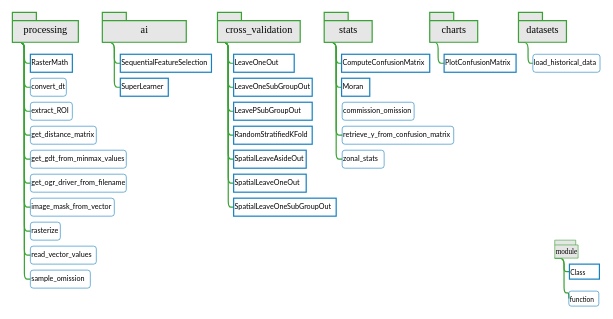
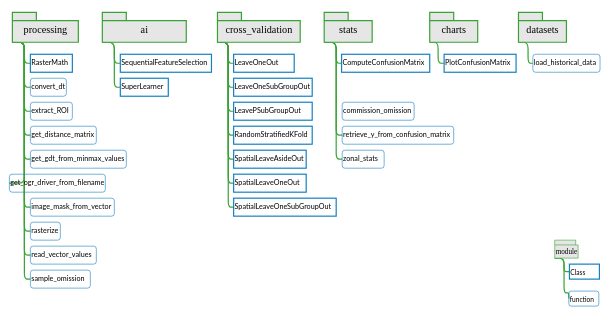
  <mxCell id="0" />
  <mxCell id="1" parent="0" />
  <mxCell id="2" value="RasterMath" style="html=1;align=left;rounded=0;fillColor=none;strokeColor=#1680c0;gradientColor=none;glass=0;gradientDirection=east;strokeWidth=2;fontFamily=Lato;" parent="1" vertex="1"><mxGeometry x="50" y="90" width="70" height="30" as="geometry" /></mxCell>
  <mxCell id="3" style="edgeStyle=orthogonalEdgeStyle;rounded=1;orthogonalLoop=1;jettySize=auto;html=1;exitX=0;exitY=0;exitDx=0;exitDy=50;exitPerimeter=0;entryX=0;entryY=0.5;entryDx=0;entryDy=0;endArrow=none;endFill=0;strokeColor=#39a235;strokeWidth=2;fontFamily=Oswald;fontSize=17;" edge="1" parent="1" source="13" target="2"><mxGeometry relative="1" as="geometry"><Array as="points"><mxPoint x="40" y="70" /><mxPoint x="40" y="105" /></Array></mxGeometry></mxCell>
  <mxCell id="4" style="edgeStyle=orthogonalEdgeStyle;rounded=1;orthogonalLoop=1;jettySize=auto;html=1;exitX=0;exitY=0;exitDx=0;exitDy=50;exitPerimeter=0;entryX=0;entryY=0.5;entryDx=0;entryDy=0;endArrow=none;endFill=0;strokeColor=#39a235;strokeWidth=2;fontFamily=Oswald;fontSize=17;" edge="1" parent="1" source="13" target="54"><mxGeometry relative="1" as="geometry"><Array as="points"><mxPoint x="40" y="70" /><mxPoint x="40" y="145" /></Array></mxGeometry></mxCell>
  <mxCell id="5" style="edgeStyle=orthogonalEdgeStyle;rounded=1;orthogonalLoop=1;jettySize=auto;html=1;exitX=0;exitY=0;exitDx=0;exitDy=50;exitPerimeter=0;entryX=0;entryY=0.5;entryDx=0;entryDy=0;endArrow=none;endFill=0;strokeColor=#39a235;strokeWidth=2;fontFamily=Oswald;fontSize=17;" edge="1" parent="1" source="13" target="39"><mxGeometry relative="1" as="geometry"><Array as="points"><mxPoint x="40" y="70" /><mxPoint x="40" y="185" /></Array></mxGeometry></mxCell>
  <mxCell id="6" style="edgeStyle=orthogonalEdgeStyle;rounded=1;orthogonalLoop=1;jettySize=auto;html=1;exitX=0;exitY=0;exitDx=0;exitDy=50;exitPerimeter=0;entryX=0;entryY=0.5;entryDx=0;entryDy=0;endArrow=none;endFill=0;strokeColor=#39a235;strokeWidth=2;fontFamily=Oswald;fontSize=17;" edge="1" parent="1" source="13" target="40"><mxGeometry relative="1" as="geometry"><Array as="points"><mxPoint x="40" y="70" /><mxPoint x="40" y="225" /></Array></mxGeometry></mxCell>
  <mxCell id="7" style="edgeStyle=orthogonalEdgeStyle;rounded=1;orthogonalLoop=1;jettySize=auto;html=1;exitX=0;exitY=0;exitDx=0;exitDy=50;exitPerimeter=0;entryX=0;entryY=0.5;entryDx=0;entryDy=0;endArrow=none;endFill=0;strokeColor=#39a235;strokeWidth=2;fontFamily=Oswald;fontSize=17;" edge="1" parent="1" source="13" target="41"><mxGeometry relative="1" as="geometry"><Array as="points"><mxPoint x="40" y="70" /><mxPoint x="40" y="265" /></Array></mxGeometry></mxCell>
  <mxCell id="8" style="edgeStyle=orthogonalEdgeStyle;rounded=1;orthogonalLoop=1;jettySize=auto;html=1;exitX=0;exitY=0;exitDx=0;exitDy=50;exitPerimeter=0;entryX=0;entryY=0.5;entryDx=0;entryDy=0;endArrow=none;endFill=0;strokeColor=#39a235;strokeWidth=2;fontFamily=Oswald;fontSize=17;" edge="1" parent="1" source="13" target="44"><mxGeometry relative="1" as="geometry"><Array as="points"><mxPoint x="40" y="70" /><mxPoint x="40" y="305" /></Array></mxGeometry></mxCell>
  <mxCell id="9" style="edgeStyle=orthogonalEdgeStyle;rounded=1;orthogonalLoop=1;jettySize=auto;html=1;exitX=0;exitY=0;exitDx=0;exitDy=50;exitPerimeter=0;entryX=0;entryY=0.5;entryDx=0;entryDy=0;endArrow=none;endFill=0;strokeColor=#39a235;strokeWidth=2;fontFamily=Oswald;fontSize=17;" edge="1" parent="1" source="13" target="38"><mxGeometry relative="1" as="geometry"><Array as="points"><mxPoint x="40" y="70" /><mxPoint x="40" y="345" /></Array></mxGeometry></mxCell>
  <mxCell id="10" style="edgeStyle=orthogonalEdgeStyle;rounded=1;orthogonalLoop=1;jettySize=auto;html=1;exitX=0;exitY=0;exitDx=0;exitDy=50;exitPerimeter=0;entryX=0;entryY=0.5;entryDx=0;entryDy=0;endArrow=none;endFill=0;strokeColor=#39a235;strokeWidth=2;fontFamily=Oswald;fontSize=17;" edge="1" parent="1" source="13" target="42"><mxGeometry relative="1" as="geometry"><Array as="points"><mxPoint x="40" y="70" /><mxPoint x="40" y="385" /></Array></mxGeometry></mxCell>
  <mxCell id="11" style="edgeStyle=orthogonalEdgeStyle;rounded=1;orthogonalLoop=1;jettySize=auto;html=1;exitX=0;exitY=0;exitDx=0;exitDy=50;exitPerimeter=0;entryX=0;entryY=0.5;entryDx=0;entryDy=0;endArrow=none;endFill=0;strokeColor=#39a235;strokeWidth=2;fontFamily=Oswald;fontSize=17;" edge="1" parent="1" source="13" target="27"><mxGeometry relative="1" as="geometry"><Array as="points"><mxPoint x="40" y="70" /><mxPoint x="40" y="425" /></Array></mxGeometry></mxCell>
  <mxCell id="12" style="edgeStyle=orthogonalEdgeStyle;rounded=1;orthogonalLoop=1;jettySize=auto;html=1;exitX=0;exitY=0;exitDx=0;exitDy=50;exitPerimeter=0;entryX=0;entryY=0.5;entryDx=0;entryDy=0;endArrow=none;endFill=0;strokeColor=#39a235;strokeWidth=2;fontFamily=Oswald;fontSize=17;" edge="1" parent="1" source="13" target="43"><mxGeometry relative="1" as="geometry"><Array as="points"><mxPoint x="40" y="70" /><mxPoint x="40" y="465" /></Array></mxGeometry></mxCell>
  <mxCell id="13" value="processing" style="shape=folder;fontStyle=0;spacingTop=10;tabWidth=40;tabHeight=14;tabPosition=left;html=1;fillColor=#E6E6E6;strokeColor=#39a235;strokeWidth=2;fontFamily=Oswald;fontSize=17;" parent="1" vertex="1"><mxGeometry x="20" y="20" width="110" height="50" as="geometry" /></mxCell>
  <mxCell id="14" style="edgeStyle=orthogonalEdgeStyle;rounded=1;orthogonalLoop=1;jettySize=auto;html=1;exitX=0;exitY=0;exitDx=0;exitDy=50;exitPerimeter=0;entryX=0;entryY=0.5;entryDx=0;entryDy=0;endArrow=none;endFill=0;strokeWidth=2;strokeColor=#39a235;fontFamily=Lato;" parent="1" source="16" target="29" edge="1"><mxGeometry relative="1" as="geometry"><Array as="points"><mxPoint x="190" y="105" /></Array></mxGeometry></mxCell>
  <mxCell id="15" style="edgeStyle=orthogonalEdgeStyle;rounded=1;orthogonalLoop=1;jettySize=auto;html=1;exitX=0;exitY=0;exitDx=0;exitDy=50;exitPerimeter=0;entryX=0;entryY=0.5;entryDx=0;entryDy=0;endArrow=none;endFill=0;strokeWidth=2;strokeColor=#39a235;fontFamily=Lato;" parent="1" source="16" target="28" edge="1"><mxGeometry relative="1" as="geometry"><Array as="points"><mxPoint x="190" y="145" /></Array></mxGeometry></mxCell>
  <mxCell id="16" value="ai" style="shape=folder;fontStyle=0;spacingTop=10;tabWidth=40;tabHeight=14;tabPosition=left;html=1;fillColor=#E6E6E6;strokeColor=#39a235;strokeWidth=2;fontFamily=Oswald;fontSize=17;" parent="1" vertex="1"><mxGeometry x="170" y="20" width="140" height="50" as="geometry" /></mxCell>
  <mxCell id="17" style="edgeStyle=orthogonalEdgeStyle;rounded=1;orthogonalLoop=1;jettySize=auto;html=1;exitX=0;exitY=0;exitDx=0;exitDy=50;exitPerimeter=0;entryX=0;entryY=0.5;entryDx=0;entryDy=0;endArrow=none;endFill=0;strokeWidth=2;strokeColor=#39a235;fontFamily=Lato;" parent="1" source="24" target="30" edge="1"><mxGeometry relative="1" as="geometry"><Array as="points"><mxPoint x="380" y="105" /></Array></mxGeometry></mxCell>
  <mxCell id="18" style="edgeStyle=orthogonalEdgeStyle;rounded=1;orthogonalLoop=1;jettySize=auto;html=1;exitX=0;exitY=0;exitDx=0;exitDy=50;exitPerimeter=0;entryX=0;entryY=0.5;entryDx=0;entryDy=0;endArrow=none;endFill=0;strokeWidth=2;strokeColor=#39a235;fontFamily=Lato;" parent="1" source="24" target="31" edge="1"><mxGeometry relative="1" as="geometry"><Array as="points"><mxPoint x="380" y="145" /></Array></mxGeometry></mxCell>
  <mxCell id="19" style="edgeStyle=orthogonalEdgeStyle;rounded=1;orthogonalLoop=1;jettySize=auto;html=1;exitX=0;exitY=0;exitDx=0;exitDy=50;exitPerimeter=0;entryX=0;entryY=0.5;entryDx=0;entryDy=0;endArrow=none;endFill=0;strokeWidth=2;strokeColor=#39a235;fontFamily=Lato;" parent="1" source="24" target="32" edge="1"><mxGeometry relative="1" as="geometry"><Array as="points"><mxPoint x="380" y="185" /></Array></mxGeometry></mxCell>
  <mxCell id="20" style="edgeStyle=orthogonalEdgeStyle;rounded=1;orthogonalLoop=1;jettySize=auto;html=1;exitX=0;exitY=0;exitDx=0;exitDy=50;exitPerimeter=0;entryX=0;entryY=0.5;entryDx=0;entryDy=0;endArrow=none;endFill=0;strokeWidth=2;strokeColor=#39a235;fontFamily=Lato;" parent="1" source="24" target="33" edge="1"><mxGeometry relative="1" as="geometry"><Array as="points"><mxPoint x="380" y="225" /></Array></mxGeometry></mxCell>
  <mxCell id="21" style="edgeStyle=orthogonalEdgeStyle;rounded=1;orthogonalLoop=1;jettySize=auto;html=1;exitX=0;exitY=0;exitDx=0;exitDy=50;exitPerimeter=0;entryX=0;entryY=0.5;entryDx=0;entryDy=0;endArrow=none;endFill=0;strokeWidth=2;strokeColor=#39a235;fontFamily=Lato;" parent="1" source="24" target="34" edge="1"><mxGeometry relative="1" as="geometry"><Array as="points"><mxPoint x="380" y="265" /></Array></mxGeometry></mxCell>
  <mxCell id="22" style="edgeStyle=orthogonalEdgeStyle;rounded=1;orthogonalLoop=1;jettySize=auto;html=1;exitX=0;exitY=0;exitDx=0;exitDy=50;exitPerimeter=0;entryX=0;entryY=0.5;entryDx=0;entryDy=0;endArrow=none;endFill=0;strokeWidth=2;strokeColor=#39a235;fontFamily=Lato;" parent="1" source="24" target="35" edge="1"><mxGeometry relative="1" as="geometry"><Array as="points"><mxPoint x="380" y="305" /></Array></mxGeometry></mxCell>
  <mxCell id="23" style="edgeStyle=orthogonalEdgeStyle;rounded=1;orthogonalLoop=1;jettySize=auto;html=1;exitX=0;exitY=0;exitDx=0;exitDy=50;exitPerimeter=0;entryX=0;entryY=0.5;entryDx=0;entryDy=0;endArrow=none;endFill=0;strokeColor=#39a235;strokeWidth=2;fontFamily=Oswald;fontSize=17;" edge="1" parent="1" source="24" target="36"><mxGeometry relative="1" as="geometry"><Array as="points"><mxPoint x="380" y="70" /><mxPoint x="380" y="345" /></Array></mxGeometry></mxCell>
  <mxCell id="24" value="cross_validation" style="shape=folder;fontStyle=0;spacingTop=10;tabWidth=40;tabHeight=14;tabPosition=left;html=1;fillColor=#E6E6E6;strokeColor=#39a235;strokeWidth=2;fontFamily=Oswald;fontSize=17;" parent="1" vertex="1"><mxGeometry x="362" y="20" width="138" height="50" as="geometry" /></mxCell>
  <mxCell id="25" style="edgeStyle=orthogonalEdgeStyle;rounded=1;orthogonalLoop=1;jettySize=auto;html=1;exitX=0;exitY=0;exitDx=0;exitDy=50;exitPerimeter=0;entryX=0;entryY=0.5;entryDx=0;entryDy=0;endArrow=none;endFill=0;strokeColor=#39a235;strokeWidth=2;fontFamily=Oswald;fontSize=17;" edge="1" parent="1" source="26" target="37"><mxGeometry relative="1" as="geometry"><Array as="points"><mxPoint x="880" y="70" /><mxPoint x="880" y="105" /></Array></mxGeometry></mxCell>
  <mxCell id="26" value="datasets" style="shape=folder;fontStyle=0;spacingTop=10;tabWidth=40;tabHeight=14;tabPosition=left;html=1;fillColor=#E6E6E6;strokeColor=#39a235;strokeWidth=2;fontFamily=Oswald;fontSize=17;" parent="1" vertex="1"><mxGeometry x="864" y="20" width="80" height="50" as="geometry" /></mxCell>
  <mxCell id="27" value="read_vector_values" style="html=1;align=left;fillColor=none;strokeColor=#1680C0;gradientColor=none;glass=1;rounded=1;fontFamily=Lato;" parent="1" vertex="1"><mxGeometry x="50" y="410" width="110" height="30" as="geometry" /></mxCell>
  <mxCell id="28" value="SuperLearner" style="html=1;align=left;rounded=0;fillColor=none;strokeColor=#1680c0;gradientColor=none;glass=0;gradientDirection=east;strokeWidth=2;fontFamily=Lato;" parent="1" vertex="1"><mxGeometry x="200" y="130" width="80" height="30" as="geometry" /></mxCell>
  <mxCell id="29" value="SequentialFeatureSelection" style="html=1;align=left;rounded=0;fillColor=none;strokeColor=#1680c0;gradientColor=none;glass=0;gradientDirection=east;strokeWidth=2;fontFamily=Lato;" parent="1" vertex="1"><mxGeometry x="200" y="90" width="152" height="30" as="geometry" /></mxCell>
  <mxCell id="30" value="LeaveOneOut" style="html=1;align=left;rounded=0;glass=0;comic=0;fillColor=none;strokeColor=#1680c0;gradientColor=none;gradientDirection=east;strokeWidth=2;fontFamily=Lato;" parent="1" vertex="1"><mxGeometry x="389" y="90" width="101" height="30" as="geometry" /></mxCell>
  <mxCell id="31" value="LeaveOneSubGroupOut" style="html=1;align=left;rounded=0;glass=0;comic=0;fillColor=none;strokeColor=#1680c0;gradientColor=none;gradientDirection=east;strokeWidth=2;fontFamily=Lato;" parent="1" vertex="1"><mxGeometry x="389" y="130" width="131" height="30" as="geometry" /></mxCell>
  <mxCell id="32" value="LeavePSubGroupOut" style="html=1;align=left;rounded=0;glass=0;comic=0;fillColor=none;strokeColor=#1680c0;gradientColor=none;gradientDirection=east;strokeWidth=2;fontFamily=Lato;" parent="1" vertex="1"><mxGeometry x="389" y="170" width="131" height="30" as="geometry" /></mxCell>
  <mxCell id="33" value="RandomStratifiedKFold" style="html=1;align=left;rounded=0;glass=0;comic=0;fillColor=none;strokeColor=#1680c0;gradientColor=none;gradientDirection=east;strokeWidth=2;fontFamily=Lato;" parent="1" vertex="1"><mxGeometry x="389" y="210" width="131" height="30" as="geometry" /></mxCell>
  <mxCell id="34" value="SpatialLeaveAsideOut" style="html=1;align=left;rounded=0;glass=0;comic=0;fillColor=none;strokeColor=#1680c0;gradientColor=none;gradientDirection=east;strokeWidth=2;fontFamily=Lato;" parent="1" vertex="1"><mxGeometry x="389" y="250" width="121" height="30" as="geometry" /></mxCell>
  <mxCell id="35" value="SpatialLeaveOneOut" style="html=1;align=left;rounded=0;glass=0;comic=0;fillColor=none;strokeColor=#1680c0;gradientColor=none;gradientDirection=east;strokeWidth=2;fontFamily=Lato;" parent="1" vertex="1"><mxGeometry x="389" y="290" width="121" height="30" as="geometry" /></mxCell>
  <mxCell id="36" value="SpatialLeaveOneSubGroupOut" style="html=1;align=left;rounded=0;glass=0;comic=0;fillColor=none;strokeColor=#1680c0;gradientColor=none;gradientDirection=east;strokeWidth=2;fontFamily=Lato;" parent="1" vertex="1"><mxGeometry x="389" y="330" width="171" height="30" as="geometry" /></mxCell>
  <mxCell id="37" value="load_historical_data" style="html=1;align=left;fillColor=none;strokeColor=#1680C0;gradientColor=none;glass=1;rounded=1;fontFamily=Lato;" parent="1" vertex="1"><mxGeometry x="888" y="90" width="112" height="30" as="geometry" /></mxCell>
  <mxCell id="38" value="image_mask_from_vector" style="html=1;align=left;fillColor=none;strokeColor=#1680C0;gradientColor=none;glass=1;rounded=1;fontFamily=Lato;" parent="1" vertex="1"><mxGeometry x="50" y="330" width="140" height="30" as="geometry" /></mxCell>
  <mxCell id="39" value="&lt;span&gt;extract_ROI&lt;/span&gt;" style="html=1;align=left;labelBackgroundColor=none;fillColor=none;strokeColor=#1680C0;gradientColor=none;glass=1;rounded=1;fontFamily=Lato;" parent="1" vertex="1"><mxGeometry x="50" y="170" width="70" height="30" as="geometry" /></mxCell>
  <mxCell id="40" value="get_distance_matrix" style="html=1;align=left;fillColor=none;strokeColor=#1680C0;gradientColor=none;glass=1;rounded=1;fontFamily=Lato;" parent="1" vertex="1"><mxGeometry x="50" y="210" width="110" height="30" as="geometry" /></mxCell>
  <mxCell id="41" value="get_gdt_from_minmax_values" style="text;html=1;fillColor=none;strokeColor=#1680C0;gradientColor=none;glass=1;rounded=1;fontFamily=Lato;" parent="1" vertex="1"><mxGeometry x="50" y="250" width="160" height="30" as="geometry" /></mxCell>
  <mxCell id="42" value="rasterize" style="text;html=1;fillColor=none;strokeColor=#1680C0;gradientColor=none;glass=1;rounded=1;fontFamily=Lato;" parent="1" vertex="1"><mxGeometry x="50" y="370" width="50" height="30" as="geometry" /></mxCell>
  <mxCell id="43" value="sample_omission" style="html=1;align=left;rounded=1;fillColor=none;strokeColor=#1680C0;gradientColor=none;glass=1;fontFamily=Lato;" parent="1" vertex="1"><mxGeometry x="50" y="450" width="100" height="30" as="geometry" /></mxCell>
- <mxCell id="44" value="get_ogr_driver_from_filename" style="text;html=1;fillColor=none;strokeColor=#1680C0;gradientColor=none;glass=1;rounded=1;fontFamily=Lato;" parent="1" vertex="1"><mxGeometry x="50" y="290" width="160" height="30" as="geometry" /></mxCell>
- <mxCell id="45" style="edgeStyle=orthogonalEdgeStyle;rounded=1;orthogonalLoop=1;jettySize=auto;html=1;exitX=0;exitY=0;exitDx=0;exitDy=50;exitPerimeter=0;entryX=0;entryY=0.5;entryDx=0;entryDy=0;endArrow=none;endFill=0;strokeWidth=2;strokeColor=#39a235;fontFamily=Lato;" parent="1" source="49" target="50" edge="1"><mxGeometry relative="1" as="geometry"><Array as="points"><mxPoint x="560" y="70" /><mxPoint x="560" y="145" /></Array></mxGeometry></mxCell>
+ <mxCell id="44" value="get_ogr_driver_from_filename" style="text;html=1;fillColor=none;strokeColor=#1680C0;gradientColor=none;glass=1;rounded=1;fontFamily=Lato;" parent="1" vertex="1"><mxGeometry x="15" y="290" width="160" height="30" as="geometry" /></mxCell>
  <mxCell id="46" style="edgeStyle=orthogonalEdgeStyle;rounded=1;orthogonalLoop=1;jettySize=auto;html=1;exitX=0;exitY=0;exitDx=0;exitDy=50;exitPerimeter=0;entryX=0;entryY=0.5;entryDx=0;entryDy=0;endArrow=none;endFill=0;strokeWidth=2;strokeColor=#39a235;fontFamily=Lato;" parent="1" source="49" target="53" edge="1"><mxGeometry relative="1" as="geometry"><Array as="points"><mxPoint x="560" y="70" /><mxPoint x="560" y="105" /></Array></mxGeometry></mxCell>
  <mxCell id="47" style="edgeStyle=orthogonalEdgeStyle;rounded=1;orthogonalLoop=1;jettySize=auto;html=1;exitX=0;exitY=0;exitDx=0;exitDy=50;exitPerimeter=0;entryX=0;entryY=0.5;entryDx=0;entryDy=0;endArrow=none;endFill=0;strokeWidth=2;strokeColor=#39a235;fontFamily=Lato;" parent="1" source="49" target="51" edge="1"><mxGeometry relative="1" as="geometry"><Array as="points"><mxPoint x="560" y="70" /><mxPoint x="560" y="225" /></Array></mxGeometry></mxCell>
  <mxCell id="48" style="edgeStyle=orthogonalEdgeStyle;rounded=1;orthogonalLoop=1;jettySize=auto;html=1;exitX=0;exitY=0;exitDx=0;exitDy=50;exitPerimeter=0;entryX=0;entryY=0.5;entryDx=0;entryDy=0;endArrow=none;endFill=0;strokeWidth=2;strokeColor=#39a235;fontFamily=Lato;" edge="1" parent="1" source="49" target="55"><mxGeometry relative="1" as="geometry"><Array as="points"><mxPoint x="560" y="70" /><mxPoint x="560" y="265" /></Array></mxGeometry></mxCell>
  <mxCell id="49" value="stats" style="shape=folder;fontStyle=0;spacingTop=10;tabWidth=40;tabHeight=14;tabPosition=left;html=1;fillColor=#E6E6E6;strokeColor=#39a235;strokeWidth=2;fontFamily=Oswald;fontSize=17;" parent="1" vertex="1"><mxGeometry x="540" y="20" width="80" height="50" as="geometry" /></mxCell>
- <mxCell id="50" value="Moran" style="html=1;align=left;rounded=0;fillColor=none;strokeColor=#1680c0;gradientColor=none;glass=0;gradientDirection=east;strokeWidth=2;fontFamily=Lato;" parent="1" vertex="1"><mxGeometry x="569" y="130" width="47" height="30" as="geometry" /></mxCell>
  <mxCell id="51" value="retrieve_y_from_confusion_matrix" style="text;html=1;fillColor=none;strokeColor=#1680C0;gradientColor=none;glass=1;rounded=1;fontFamily=Lato;" parent="1" vertex="1"><mxGeometry x="570" y="210" width="186" height="30" as="geometry" /></mxCell>
  <mxCell id="52" value="commission_omission" style="text;html=1;fillColor=none;strokeColor=#1680C0;gradientColor=none;glass=1;rounded=1;fontFamily=Lato;" parent="1" vertex="1"><mxGeometry x="570" y="170" width="120" height="30" as="geometry" /></mxCell>
  <mxCell id="53" value="ComputeConfusionMatrix" style="text;html=1;rounded=0;fillColor=none;strokeColor=#1680c0;gradientColor=none;glass=0;gradientDirection=east;strokeWidth=2;fontFamily=Lato;" parent="1" vertex="1"><mxGeometry x="569" y="90" width="147" height="30" as="geometry" /></mxCell>
  <mxCell id="54" value="convert_dt" style="text;html=1;fillColor=none;strokeColor=#1680C0;gradientColor=none;glass=1;rounded=1;fontFamily=Lato;" parent="1" vertex="1"><mxGeometry x="50" y="130" width="60" height="30" as="geometry" /></mxCell>
  <mxCell id="55" value="zonal_stats" style="text;html=1;fillColor=none;strokeColor=#1680C0;gradientColor=none;glass=1;rounded=1;fontFamily=Lato;" vertex="1" parent="1"><mxGeometry x="570" y="250" width="70" height="30" as="geometry" /></mxCell>
  <mxCell id="56" style="edgeStyle=orthogonalEdgeStyle;rounded=1;orthogonalLoop=1;jettySize=auto;html=1;exitX=0;exitY=0;exitDx=0;exitDy=30;exitPerimeter=0;entryX=0;entryY=0.5;entryDx=0;entryDy=0;endArrow=none;endFill=0;strokeColor=#39a235;strokeWidth=2;fontFamily=Oswald;fontSize=12;" edge="1" parent="1" source="58" target="59"><mxGeometry relative="1" as="geometry"><Array as="points"><mxPoint x="940" y="430" /><mxPoint x="940" y="453" /></Array></mxGeometry></mxCell>
  <mxCell id="57" style="edgeStyle=orthogonalEdgeStyle;rounded=1;orthogonalLoop=1;jettySize=auto;html=1;exitX=0;exitY=0;exitDx=0;exitDy=30;exitPerimeter=0;entryX=0;entryY=0.5;entryDx=0;entryDy=0;endArrow=none;endFill=0;strokeColor=#39a235;strokeWidth=2;fontFamily=Oswald;fontSize=12;" edge="1" parent="1" source="58" target="60"><mxGeometry relative="1" as="geometry"><Array as="points"><mxPoint x="940" y="430" /><mxPoint x="940" y="488" /></Array></mxGeometry></mxCell>
  <mxCell id="58" value="module" style="shape=folder;fontStyle=0;spacingTop=10;tabWidth=35;tabHeight=8;tabPosition=left;html=1;fillColor=#E6E6E6;strokeColor=#39a235;strokeWidth=1;fontFamily=Oswald;fontSize=12;" vertex="1" parent="1"><mxGeometry x="924.5" y="400" width="39" height="30" as="geometry" /></mxCell>
  <mxCell id="59" value="Class" style="text;html=1;rounded=0;fillColor=none;strokeColor=#1680c0;gradientColor=none;glass=0;gradientDirection=east;strokeWidth=2;fontFamily=Lato;verticalAlign=middle;fontSize=11;" vertex="1" parent="1"><mxGeometry x="949" y="440" width="50" height="25" as="geometry" /></mxCell>
  <mxCell id="60" value="function" style="text;html=1;fillColor=none;strokeColor=#1680C0;gradientColor=none;glass=1;rounded=1;fontFamily=Lato;verticalAlign=middle;fontSize=11;" vertex="1" parent="1"><mxGeometry x="948" y="485" width="50" height="25" as="geometry" /></mxCell>
  <mxCell id="61" style="edgeStyle=orthogonalEdgeStyle;rounded=1;orthogonalLoop=1;jettySize=auto;html=1;exitX=0;exitY=0;exitDx=0;exitDy=50;exitPerimeter=0;entryX=0;entryY=0.5;entryDx=0;entryDy=0;endArrow=none;endFill=0;strokeColor=#39a235;strokeWidth=2;fontFamily=Oswald;fontSize=17;" edge="1" parent="1" source="62" target="63"><mxGeometry relative="1" as="geometry"><Array as="points"><mxPoint x="730" y="70" /><mxPoint x="730" y="105" /></Array></mxGeometry></mxCell>
  <mxCell id="62" value="charts" style="shape=folder;fontStyle=0;spacingTop=10;tabWidth=40;tabHeight=14;tabPosition=left;html=1;fillColor=#E6E6E6;strokeColor=#39a235;strokeWidth=2;fontFamily=Oswald;fontSize=17;" vertex="1" parent="1"><mxGeometry x="716" y="20" width="80" height="50" as="geometry" /></mxCell>
  <mxCell id="63" value="PlotConfusionMatrix" style="text;html=1;rounded=0;fillColor=none;strokeColor=#1680c0;gradientColor=none;glass=0;gradientDirection=east;strokeWidth=2;fontFamily=Lato;" vertex="1" parent="1"><mxGeometry x="740" y="90" width="120" height="30" as="geometry" /></mxCell>
